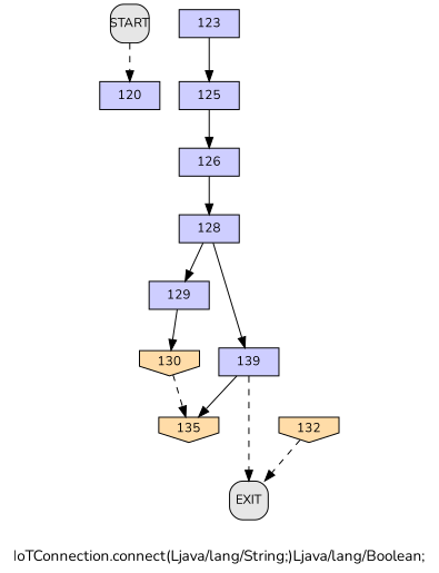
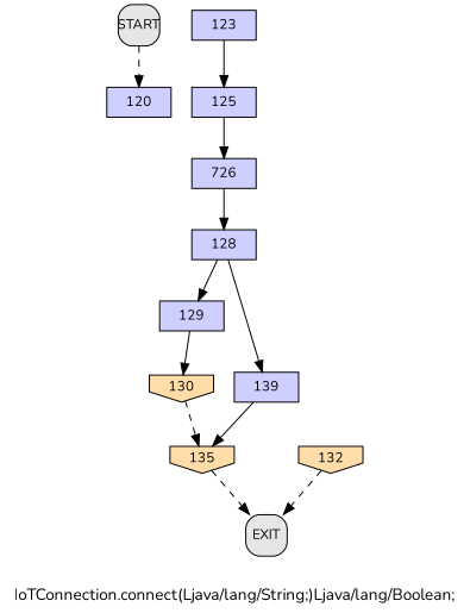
  digraph {
    fontname=Nunito
    label="IoTConnection.connect(Ljava/lang/String;)Ljava/lang/Boolean;"
    node [fillcolor="#CECEFF" fixedsize=true fontname=Nunito fontsize=12 shape=box style=filled]
    edge [fontname=Nunito style=solid]
    n1 [height=0.36 label=120 width=0.78]
    n2 [height=0.36 label=123 width=0.78]
    n3 [height=0.36 label=125 width=0.78]
-   n4 [height=0.36 label=126 width=0.78]
+   n4 [height=0.36 label=726 width=0.78]
    n5 [height=0.36 label=128 width=0.78]
    n6 [height=0.36 label=129 width=0.78]
    n7 [height=0.36 label=139 width=0.78]
    n8 [fillcolor="#FFDCA8" height=0.36 label=130 shape=invhouse width=0.78]
    n9 [fillcolor="#FFDCA8" height=0.36 label=135 shape=invhouse width=0.78]
    n10 [fillcolor="#E6E6E6" height=0.5 label=EXIT style="filled, rounded" width=0.5]
    n11 [fillcolor="#FFDCA8" height=0.36 label=132 shape=invhouse width=0.78]
    n12 [fillcolor="#E6E6E6" height=0.5 label=START style="filled, rounded" width=0.5]
    n2 -> n3
    n3 -> n4
    n4 -> n5
    n5 -> n6
    n5 -> n7
    n6 -> n8
    n7 -> n9
    n8 -> n9 [style=dashed]
-   n7 -> n10 [style=dashed]
+   n9 -> n10 [style=dashed]
    n11 -> n10 [style=dashed]
    n12 -> n1 [style=dashed]
  }
